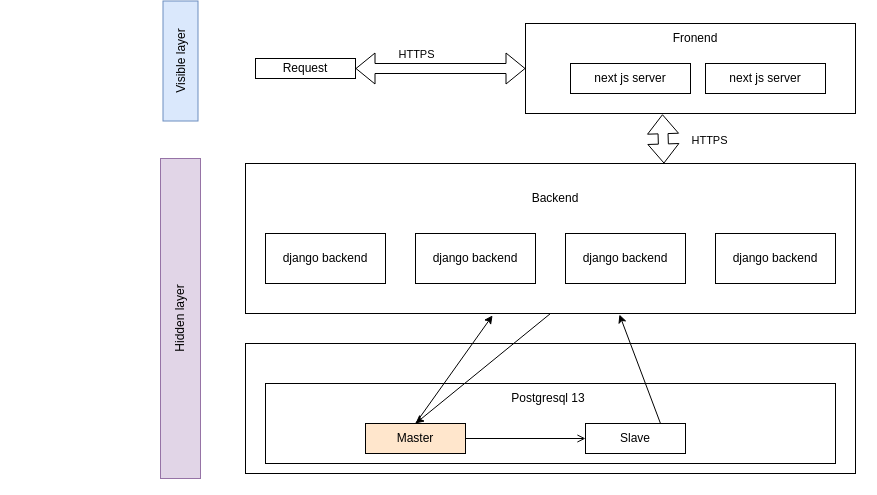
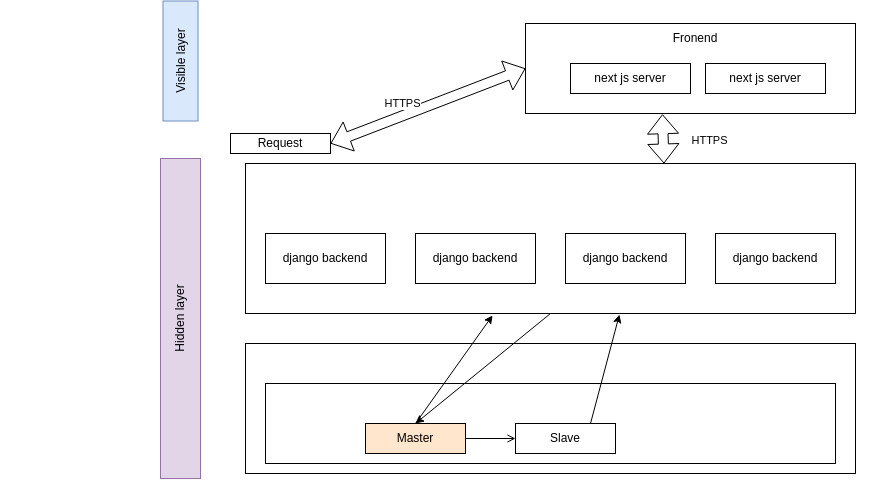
  <mxCell id="0" />
  <mxCell id="1" parent="0" />
  <mxCell id="2" value="frontend layer" style="text;html=1;strokeColor=none;fillColor=none;align=center;verticalAlign=middle;whiteSpace=wrap;rounded=0;" vertex="1" parent="1"><mxGeometry x="590" y="20" width="200" height="30" as="geometry" /></mxCell>
  <mxCell id="3" value="next js server" style="rounded=0;whiteSpace=wrap;html=1;" vertex="1" parent="1"><mxGeometry x="565" y="60" width="120" height="30" as="geometry" /></mxCell>
  <mxCell id="4" value="next js server" style="rounded=0;whiteSpace=wrap;html=1;" vertex="1" parent="1"><mxGeometry x="700" y="60" width="120" height="30" as="geometry" /></mxCell>
  <mxCell id="5" value="" style="rounded=0;whiteSpace=wrap;html=1;" vertex="1" parent="1"><mxGeometry x="245" y="160" width="610" height="150" as="geometry" /></mxCell>
- <mxCell id="6" value="Backend" style="text;html=1;strokeColor=none;fillColor=none;align=center;verticalAlign=middle;whiteSpace=wrap;rounded=0;" vertex="1" parent="1"><mxGeometry x="455" y="180" width="200" height="30" as="geometry" /></mxCell>
  <mxCell id="7" value="django backend" style="rounded=0;whiteSpace=wrap;html=1;" vertex="1" parent="1"><mxGeometry x="265" y="230" width="120" height="50" as="geometry" /></mxCell>
  <mxCell id="8" value="django backend" style="rounded=0;whiteSpace=wrap;html=1;" vertex="1" parent="1"><mxGeometry x="415" y="230" width="120" height="50" as="geometry" /></mxCell>
  <mxCell id="9" value="django backend" style="rounded=0;whiteSpace=wrap;html=1;" vertex="1" parent="1"><mxGeometry x="565" y="230" width="120" height="50" as="geometry" /></mxCell>
  <mxCell id="10" value="django backend" style="rounded=0;whiteSpace=wrap;html=1;" vertex="1" parent="1"><mxGeometry x="715" y="230" width="120" height="50" as="geometry" /></mxCell>
- <mxCell id="11" value="Request" style="rounded=0;whiteSpace=wrap;html=1;" vertex="1" parent="1"><mxGeometry x="255" y="55" width="100" height="20" as="geometry" /></mxCell>
+ <mxCell id="11" value="Request" style="rounded=0;whiteSpace=wrap;html=1;" vertex="1" parent="1"><mxGeometry x="230" y="130" width="100" height="20" as="geometry" /></mxCell>
  <mxCell id="12" value="" style="rounded=0;whiteSpace=wrap;html=1;" vertex="1" parent="1"><mxGeometry x="245" y="340" width="610" height="130" as="geometry" /></mxCell>
  <mxCell id="13" value="" style="rounded=0;whiteSpace=wrap;html=1;" vertex="1" parent="1"><mxGeometry x="265" y="380" width="570" height="80" as="geometry" /></mxCell>
- <mxCell id="14" value="Postgresql 13" style="text;html=1;strokeColor=none;fillColor=none;align=center;verticalAlign=middle;whiteSpace=wrap;rounded=0;" vertex="1" parent="1"><mxGeometry x="492.5" y="380" width="110" height="30" as="geometry" /></mxCell>
  <mxCell id="15" style="edgeStyle=orthogonalEdgeStyle;rounded=0;orthogonalLoop=1;jettySize=auto;html=1;endArrow=open;" edge="1" parent="1" source="16" target="17"><mxGeometry relative="1" as="geometry" /></mxCell>
  <mxCell id="16" value="Master" style="rounded=0;whiteSpace=wrap;html=1;fillColor=#ffe6cc;" vertex="1" parent="1"><mxGeometry x="365" y="420" width="100" height="30" as="geometry" /></mxCell>
- <mxCell id="17" value="Slave" style="rounded=0;whiteSpace=wrap;html=1;" vertex="1" parent="1"><mxGeometry x="585" y="420" width="100" height="30" as="geometry" /></mxCell>
+ <mxCell id="17" value="Slave" style="rounded=0;whiteSpace=wrap;html=1;" vertex="1" parent="1"><mxGeometry x="515" y="420" width="100" height="30" as="geometry" /></mxCell>
  <mxCell id="18" value="" style="endArrow=classic;html=1;rounded=0;entryX=0.5;entryY=0;entryDx=0;entryDy=0;exitX=0.5;exitY=1;exitDx=0;exitDy=0;" edge="1" parent="1" source="5" target="16"><mxGeometry width="50" height="50" relative="1" as="geometry"><mxPoint x="355" y="150" as="sourcePoint" /><mxPoint x="405" y="100" as="targetPoint" /></mxGeometry></mxCell>
  <mxCell id="19" value="" style="endArrow=classic;html=1;rounded=0;exitX=0.5;exitY=0;exitDx=0;exitDy=0;entryX=0.405;entryY=1.013;entryDx=0;entryDy=0;entryPerimeter=0;" edge="1" parent="1" source="16" target="5"><mxGeometry width="50" height="50" relative="1" as="geometry"><mxPoint x="355" y="150" as="sourcePoint" /><mxPoint x="405" y="100" as="targetPoint" /></mxGeometry></mxCell>
  <mxCell id="20" value="" style="endArrow=classic;html=1;rounded=0;entryX=0.613;entryY=1.007;entryDx=0;entryDy=0;entryPerimeter=0;exitX=0.75;exitY=0;exitDx=0;exitDy=0;" edge="1" parent="1" source="17" target="5"><mxGeometry relative="1" as="geometry"><mxPoint x="325" y="130" as="sourcePoint" /><mxPoint x="425" y="130" as="targetPoint" /></mxGeometry></mxCell>
  <mxCell id="21" value="" style="shape=flexArrow;endArrow=classic;startArrow=classic;html=1;rounded=0;entryX=0.415;entryY=1.008;entryDx=0;entryDy=0;exitX=0.686;exitY=0;exitDx=0;exitDy=0;exitPerimeter=0;entryPerimeter=0;" edge="1" parent="1" source="5" target="22"><mxGeometry width="100" height="100" relative="1" as="geometry"><mxPoint x="325" y="180" as="sourcePoint" /><mxPoint x="425" y="80" as="targetPoint" /></mxGeometry></mxCell>
  <mxCell id="22" value="" style="rounded=0;whiteSpace=wrap;html=1;" vertex="1" parent="1"><mxGeometry x="525" y="20" width="330" height="90" as="geometry" /></mxCell>
  <mxCell id="23" value="Fronend" style="text;html=1;strokeColor=none;fillColor=none;align=center;verticalAlign=middle;whiteSpace=wrap;rounded=0;" vertex="1" parent="1"><mxGeometry x="595" y="20" width="200" height="30" as="geometry" /></mxCell>
  <mxCell id="24" value="next js server" style="rounded=0;whiteSpace=wrap;html=1;" vertex="1" parent="1"><mxGeometry x="570" y="60" width="120" height="30" as="geometry" /></mxCell>
  <mxCell id="25" value="next js server" style="rounded=0;whiteSpace=wrap;html=1;" vertex="1" parent="1"><mxGeometry x="705" y="60" width="120" height="30" as="geometry" /></mxCell>
  <mxCell id="26" value="" style="shape=flexArrow;endArrow=classic;startArrow=classic;html=1;rounded=0;entryX=1;entryY=0.5;entryDx=0;entryDy=0;exitX=0;exitY=0.5;exitDx=0;exitDy=0;" edge="1" parent="1" source="22" target="11"><mxGeometry width="100" height="100" relative="1" as="geometry"><mxPoint x="415" y="70" as="sourcePoint" /><mxPoint x="515" y="-30" as="targetPoint" /></mxGeometry></mxCell>
  <mxCell id="27" value="HTTPS" style="edgeLabel;html=1;align=center;verticalAlign=middle;resizable=0;points=[];" vertex="1" connectable="0" parent="26"><mxGeometry x="0.341" y="8" relative="1" as="geometry"><mxPoint x="4" y="-23" as="offset" /></mxGeometry></mxCell>
  <mxCell id="28" value="Visible layer" style="rounded=0;whiteSpace=wrap;html=1;rotation=-90;strokeColor=#6c8ebf;fillColor=#dae8fc;" vertex="1" parent="1"><mxGeometry x="120" y="40" width="120" height="35" as="geometry" /></mxCell>
  <mxCell id="29" value="Hidden layer" style="rounded=0;whiteSpace=wrap;html=1;rotation=-90;strokeColor=#9673a6;fillColor=#e1d5e7;" vertex="1" parent="1"><mxGeometry x="20" y="295" width="320" height="40" as="geometry" /></mxCell>
  <mxCell id="30" value="HTTPS" style="edgeLabel;html=1;align=center;verticalAlign=middle;resizable=0;points=[];" vertex="1" connectable="0" parent="1"><mxGeometry x="445" y="60" as="geometry"><mxPoint x="263" y="76" as="offset" /></mxGeometry></mxCell>
